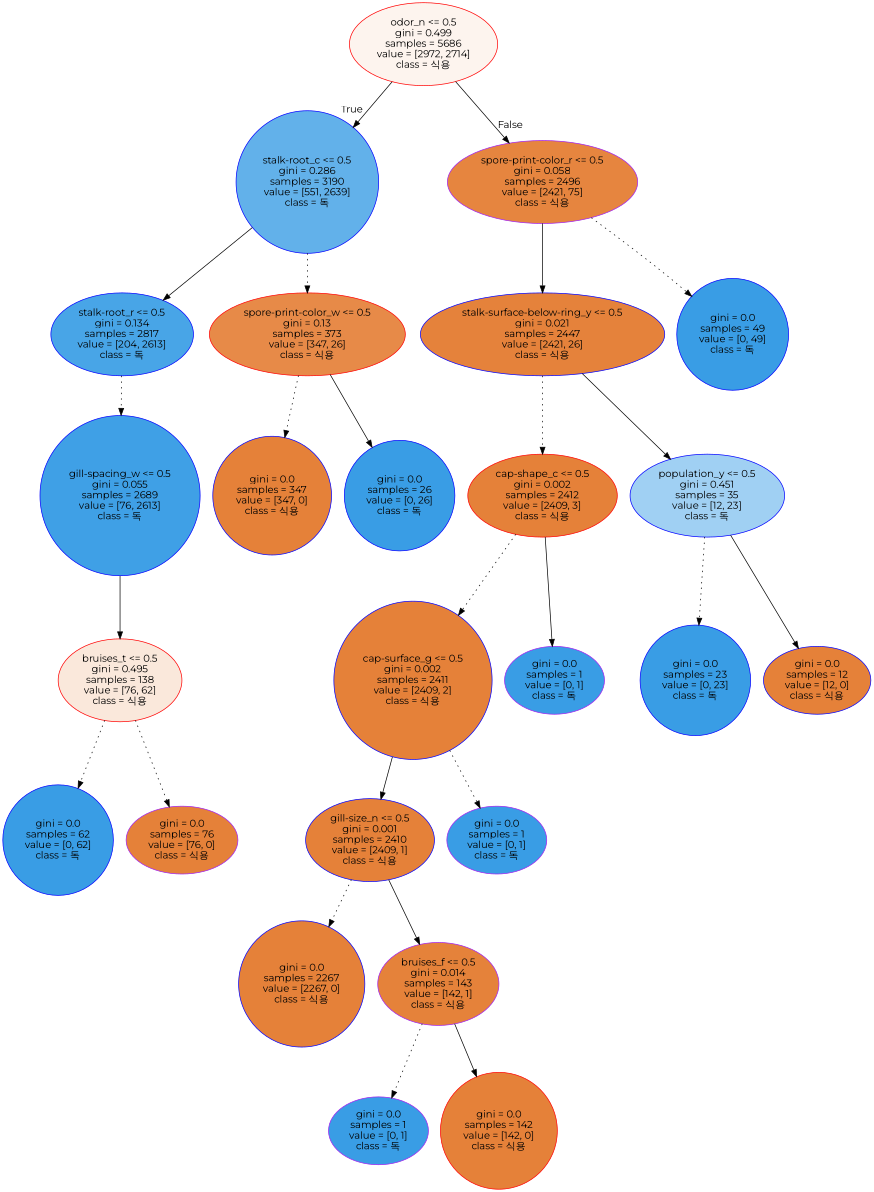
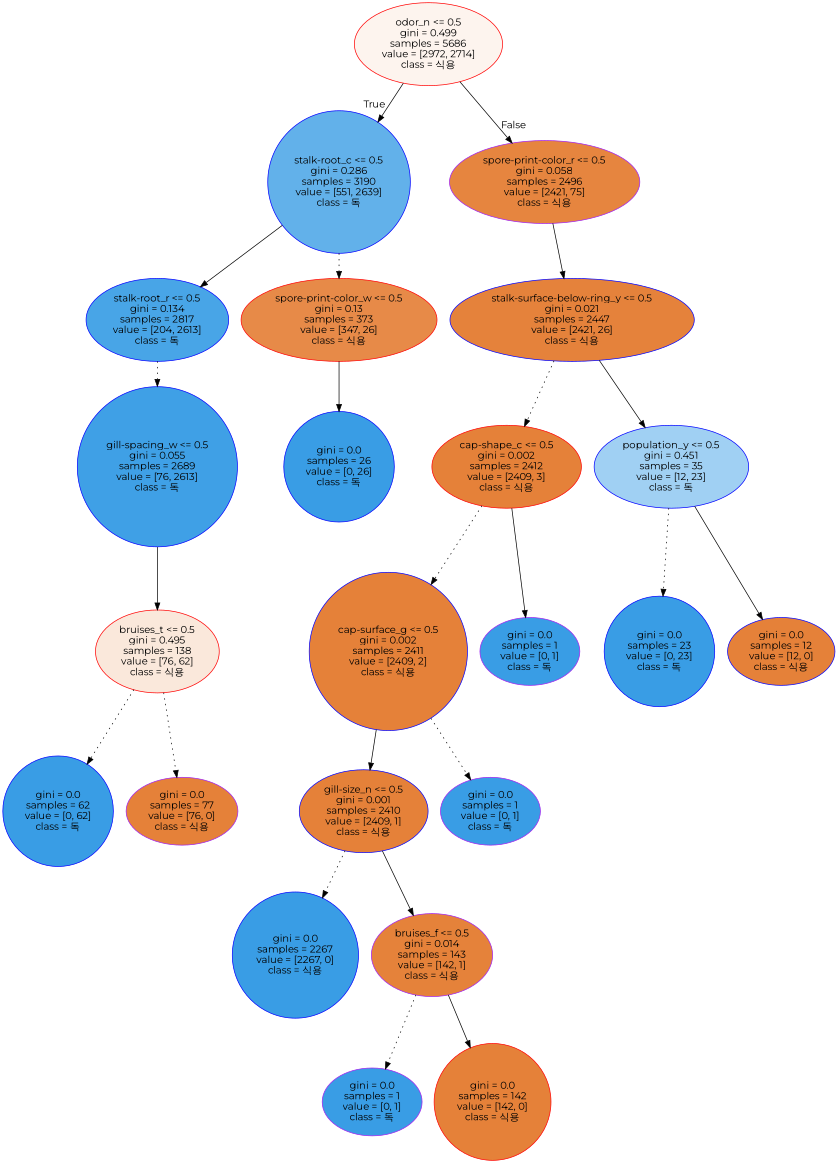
  digraph {
    fontname=Montserrat
    node [color=blue fillcolor="#e58139" fontname=Montserrat shape=ellipse style=filled]
    edge [fontname=Montserrat style=solid]
    n1 [color=red fillcolor="#fdf4ee" label="odor_n <= 0.5\ngini = 0.499\nsamples = 5686\nvalue = [2972, 2714]\nclass = 식용"]
    n2 [fillcolor="#62b1ea" label="stalk-root_c <= 0.5\ngini = 0.286\nsamples = 3190\nvalue = [551, 2639]\nclass = 독" shape=circle]
    n3 [color=purple fillcolor="#e6853f" label="spore-print-color_r <= 0.5\ngini = 0.058\nsamples = 2496\nvalue = [2421, 75]\nclass = 식용"]
    n4 [fillcolor="#48a5e7" label="stalk-root_r <= 0.5\ngini = 0.134\nsamples = 2817\nvalue = [204, 2613]\nclass = 독"]
    n5 [color=red fillcolor="#e78a48" label="spore-print-color_w <= 0.5\ngini = 0.13\nsamples = 373\nvalue = [347, 26]\nclass = 식용"]
    n6 [fillcolor="#e5823b" label="stalk-surface-below-ring_y <= 0.5\ngini = 0.021\nsamples = 2447\nvalue = [2421, 26]\nclass = 식용"]
-   n7 [fillcolor="#399de5" label="gini = 0.0\nsamples = 49\nvalue = [0, 49]\nclass = 독" shape=circle]
    n8 [fillcolor="#3fa0e6" label="gill-spacing_w <= 0.5\ngini = 0.055\nsamples = 2689\nvalue = [76, 2613]\nclass = 독" shape=circle]
-   n9 [label="gini = 0.0\nsamples = 347\nvalue = [347, 0]\nclass = 식용" shape=circle]
    n10 [fillcolor="#399de5" label="gini = 0.0\nsamples = 26\nvalue = [0, 26]\nclass = 독" shape=circle]
    n11 [color=red fillcolor="#fae8db" label="bruises_t <= 0.5\ngini = 0.495\nsamples = 138\nvalue = [76, 62]\nclass = 식용"]
    n12 [fillcolor="#399de5" label="gini = 0.0\nsamples = 62\nvalue = [0, 62]\nclass = 독" shape=circle]
-   n13 [color=purple label="gini = 0.0\nsamples = 76\nvalue = [76, 0]\nclass = 식용"]
+   n13 [color=purple label="gini = 0.0\nsamples = 77\nvalue = [76, 0]\nclass = 식용"]
    n14 [color=red label="cap-shape_c <= 0.5\ngini = 0.002\nsamples = 2412\nvalue = [2409, 3]\nclass = 식용"]
    n15 [fillcolor="#a0d0f3" label="population_y <= 0.5\ngini = 0.451\nsamples = 35\nvalue = [12, 23]\nclass = 독"]
    n16 [label="cap-surface_g <= 0.5\ngini = 0.002\nsamples = 2411\nvalue = [2409, 2]\nclass = 식용" shape=circle]
    n17 [color=purple fillcolor="#399de5" label="gini = 0.0\nsamples = 1\nvalue = [0, 1]\nclass = 독"]
    n18 [fillcolor="#399de5" label="gini = 0.0\nsamples = 23\nvalue = [0, 23]\nclass = 독" shape=circle]
    n19 [label="gini = 0.0\nsamples = 12\nvalue = [12, 0]\nclass = 식용"]
    n20 [label="gill-size_n <= 0.5\ngini = 0.001\nsamples = 2410\nvalue = [2409, 1]\nclass = 식용"]
    n21 [color=purple fillcolor="#399de5" label="gini = 0.0\nsamples = 1\nvalue = [0, 1]\nclass = 독"]
-   n22 [label="gini = 0.0\nsamples = 2267\nvalue = [2267, 0]\nclass = 식용" shape=circle]
+   n22 [fillcolor="#399de5" label="gini = 0.0\nsamples = 2267\nvalue = [2267, 0]\nclass = 식용" shape=circle]
    n23 [color=purple fillcolor="#e5823a" label="bruises_f <= 0.5\ngini = 0.014\nsamples = 143\nvalue = [142, 1]\nclass = 식용"]
    n24 [color=purple fillcolor="#399de5" label="gini = 0.0\nsamples = 1\nvalue = [0, 1]\nclass = 독"]
    n25 [color=red label="gini = 0.0\nsamples = 142\nvalue = [142, 0]\nclass = 식용" shape=circle]
    n1 -> n2 [headlabel=True labelangle=45 labeldistance=2.5]
    n1 -> n3 [headlabel=False labelangle=-45 labeldistance=2.5]
    n2 -> n4
    n2 -> n5 [style=dotted]
    n3 -> n6
-   n3 -> n7 [style=dotted]
    n4 -> n8 [style=dotted]
-   n5 -> n9 [style=dotted]
    n5 -> n10
    n6 -> n14 [style=dotted]
    n6 -> n15
    n8 -> n11
    n11 -> n12 [style=dotted]
    n11 -> n13 [style=dotted]
    n14 -> n16 [style=dotted]
    n14 -> n17
    n15 -> n18 [style=dotted]
    n15 -> n19
    n16 -> n20
    n16 -> n21 [style=dotted]
    n20 -> n22 [style=dotted]
    n20 -> n23
    n23 -> n24 [style=dotted]
    n23 -> n25
  }
